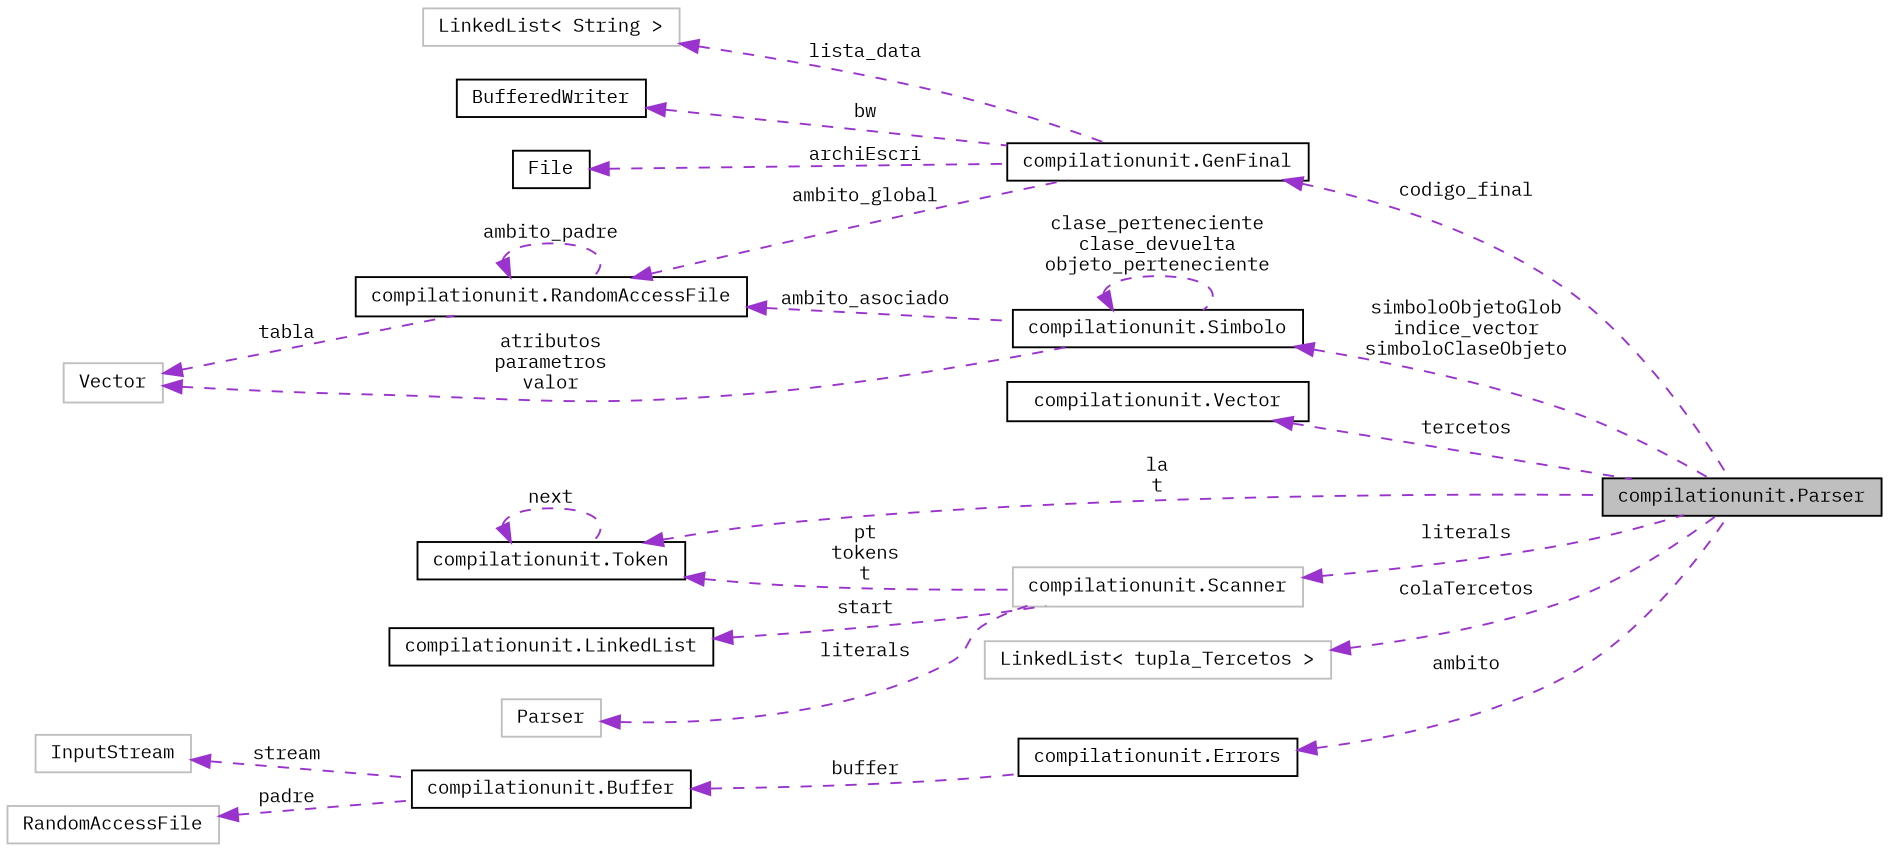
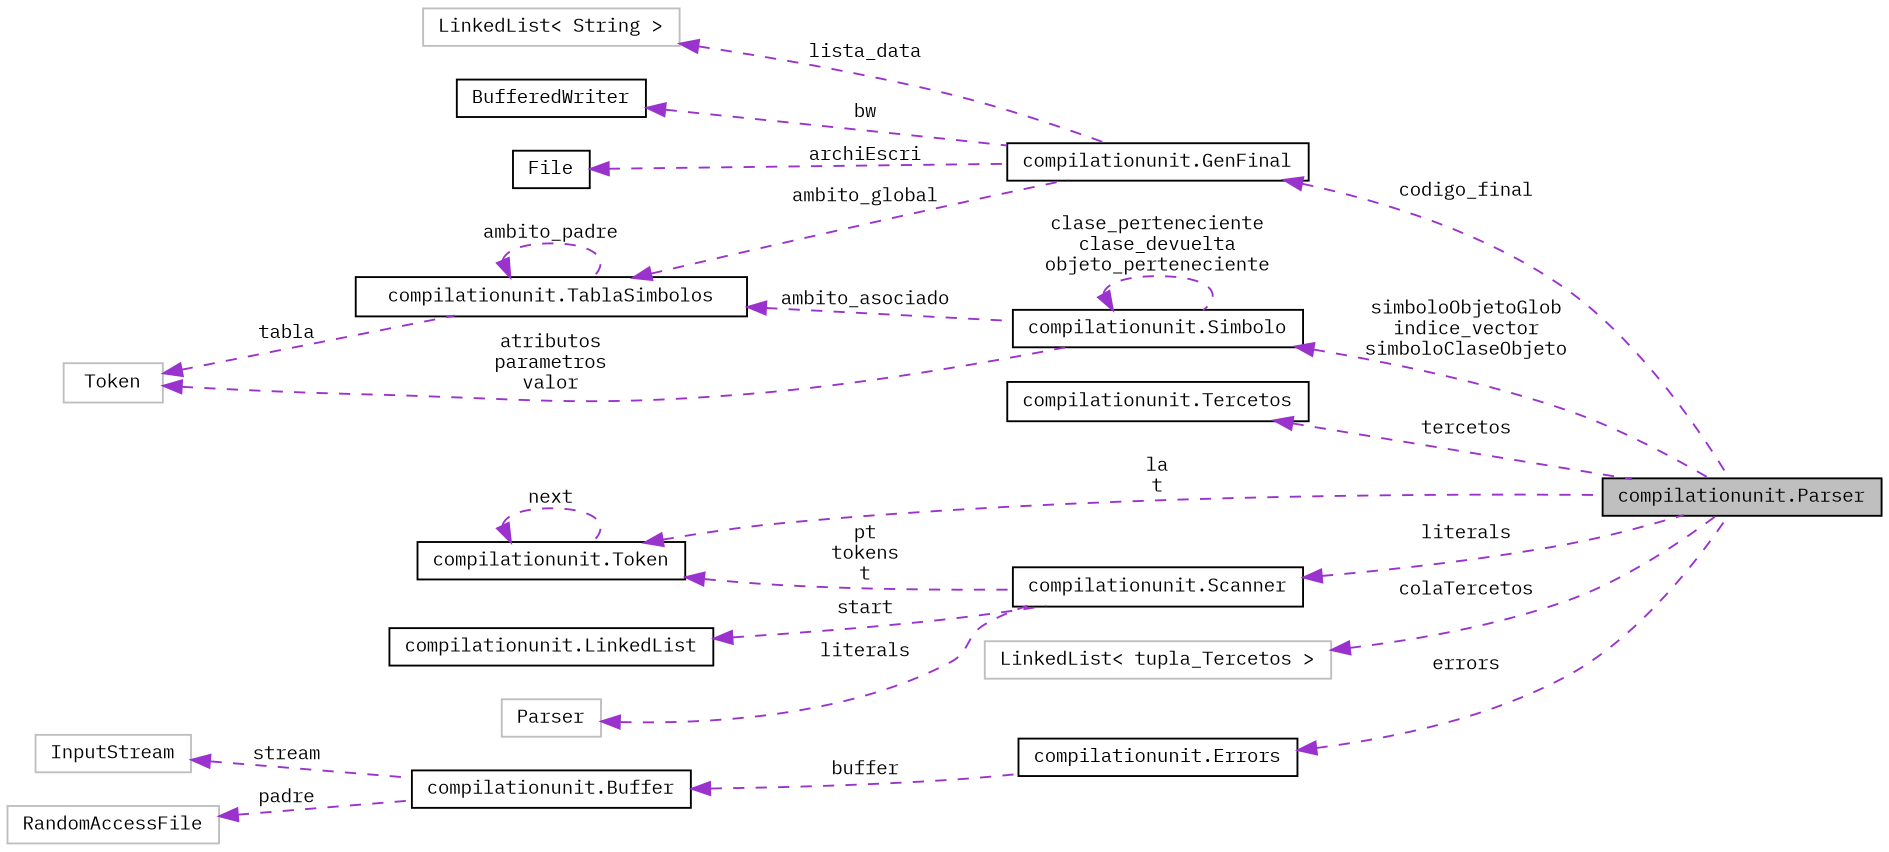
  digraph {
    fontname="IBM Plex Mono"
    rankdir=LR
    node [color=black fillcolor=white fontname="IBM Plex Mono" fontsize=10 shape=record style=filled]
    edge [color=darkorchid3 dir=back fontname="IBM Plex Mono" fontsize=10 labelfontname=Helvetica labelfontsize=10 style=dashed]
    n1 [fillcolor=grey75 fontcolor=black height=0.2 label="compilationunit.Parser" width=0.4]
-   n2 [height=0.2 label="compilationunit.RandomAccessFile" width=0.4]
+   n2 [height=0.2 label="compilationunit.TablaSimbolos" width=0.4]
    n3 [height=0.2 label="compilationunit.Simbolo" width=0.4]
    n4 [height=0.2 label="compilationunit.GenFinal" width=0.4]
-   n5 [color=grey75 height=0.2 label=Vector width=0.4]
+   n5 [color=grey75 height=0.2 label=Token width=0.4]
    n6 [color=grey75 height=0.2 label="LinkedList\< String \>" width=0.4]
    n7 [height=0.2 label=BufferedWriter width=0.4]
    n8 [height=0.2 label=File width=0.4]
-   n9 [height=0.2 label="compilationunit.Vector" width=0.4]
+   n9 [height=0.2 label="compilationunit.Tercetos" width=0.4]
    n10 [height=0.2 label="compilationunit.Token" width=0.4]
-   n11 [color=grey75 height=0.2 label="compilationunit.Scanner" width=0.4]
+   n11 [height=0.2 label="compilationunit.Scanner" width=0.4]
    n12 [color=grey75 height=0.2 label="LinkedList\< tupla_Tercetos \>" width=0.4]
    n13 [height=0.2 label="compilationunit.Errors" width=0.4]
    n14 [height=0.2 label="compilationunit.Buffer" width=0.4]
    n15 [color=grey75 height=0.2 label=InputStream width=0.4]
    n16 [color=grey75 height=0.2 label=RandomAccessFile width=0.4]
    n17 [height=0.2 label="compilationunit.LinkedList" width=0.4]
    n18 [color=grey75 height=0.2 label=Parser width=0.4]
    n2 -> n2 [label=ambito_padre]
    n2 -> n3 [label=ambito_asociado]
    n2 -> n4 [label=ambito_global]
    n3 -> n1 [label="simboloObjetoGlob\nindice_vector\nsimboloClaseObjeto"]
    n3 -> n3 [label="clase_perteneciente\nclase_devuelta\nobjeto_perteneciente"]
    n4 -> n1 [label=codigo_final]
    n5 -> n2 [label=tabla]
    n5 -> n3 [label="atributos\nparametros\nvalor"]
    n6 -> n4 [label=lista_data]
    n7 -> n4 [label=bw]
    n8 -> n4 [label=archiEscri]
    n9 -> n1 [label=tercetos]
    n10 -> n1 [label="la\nt"]
    n10 -> n10 [label=next]
    n10 -> n11 [label="pt\ntokens\nt"]
    n11 -> n1 [label=literals]
    n12 -> n1 [label=colaTercetos]
-   n13 -> n1 [label=ambito]
+   n13 -> n1 [label=errors]
    n14 -> n13 [label=buffer]
    n15 -> n14 [label=stream]
    n16 -> n14 [label=padre]
    n17 -> n11 [label=start]
    n18 -> n11 [label=literals]
  }
